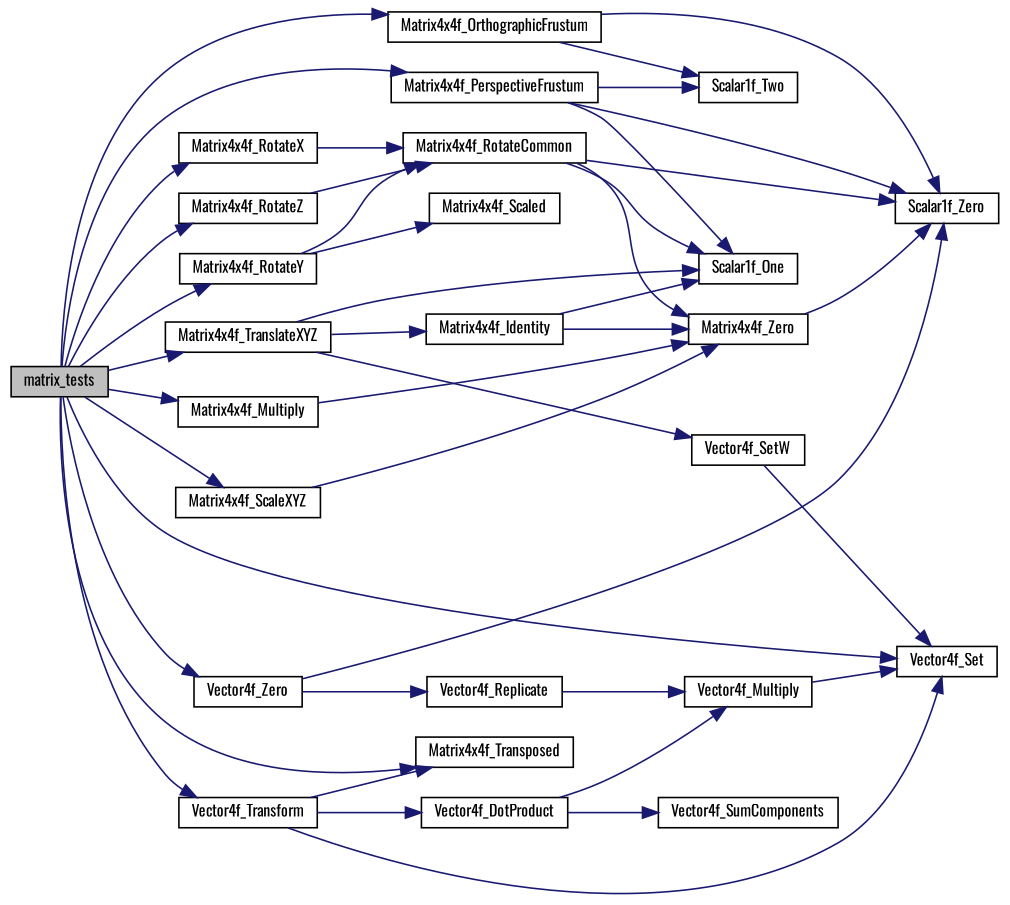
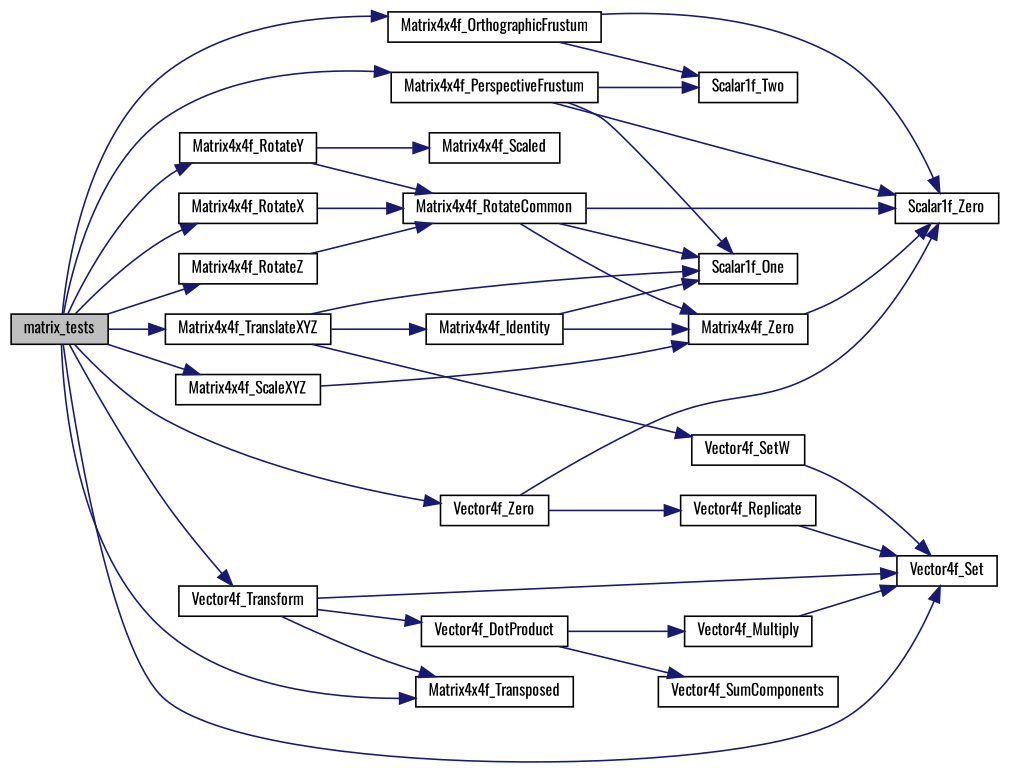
  digraph {
    fontname=Oswald
    rankdir=LR
    node [color=black fillcolor=white fontname=Oswald fontsize=10 shape=record style=filled]
    edge [color=midnightblue fontname=Oswald fontsize=10 labelfontname=Helvetica labelfontsize=10 style=solid]
    n1 [fillcolor=grey75 fontcolor=black height=0.2 label=matrix_tests width=0.4]
-   n2 [height=0.2 label=Matrix4x4f_Multiply width=0.4]
    n3 [height=0.2 label=Matrix4x4f_OrthographicFrustum width=0.4]
    n4 [height=0.2 label=Matrix4x4f_PerspectiveFrustum width=0.4]
    n5 [height=0.2 label=Matrix4x4f_RotateX width=0.4]
    n6 [height=0.2 label=Matrix4x4f_RotateY width=0.4]
    n7 [height=0.2 label=Matrix4x4f_RotateZ width=0.4]
    n8 [height=0.2 label=Matrix4x4f_ScaleXYZ width=0.4]
    n9 [height=0.2 label=Matrix4x4f_TranslateXYZ width=0.4]
    n10 [height=0.2 label=Vector4f_Set width=0.4]
    n11 [height=0.2 label=Matrix4x4f_Transposed width=0.4]
    n12 [height=0.2 label=Vector4f_Transform width=0.4]
    n13 [height=0.2 label=Vector4f_Zero width=0.4]
    n14 [height=0.2 label=Matrix4x4f_Zero width=0.4]
    n15 [height=0.2 label=Scalar1f_Zero width=0.4]
    n16 [height=0.2 label=Scalar1f_Two width=0.4]
    n17 [height=0.2 label=Scalar1f_One width=0.4]
    n18 [height=0.2 label=Matrix4x4f_RotateCommon width=0.4]
    n19 [height=0.2 label=Matrix4x4f_Scaled width=0.4]
    n20 [height=0.2 label=Matrix4x4f_Identity width=0.4]
    n21 [height=0.2 label=Vector4f_SetW width=0.4]
    n22 [height=0.2 label=Vector4f_DotProduct width=0.4]
    n23 [height=0.2 label=Vector4f_Replicate width=0.4]
    n24 [height=0.2 label=Vector4f_Multiply width=0.4]
    n25 [height=0.2 label=Vector4f_SumComponents width=0.4]
-   n1 -> n2
    n1 -> n3
    n1 -> n4
    n1 -> n5
    n1 -> n6
    n1 -> n7
    n1 -> n8
    n1 -> n9
    n1 -> n10
    n1 -> n11
    n1 -> n12
    n1 -> n13
-   n2 -> n14
    n3 -> n15
    n3 -> n16
    n4 -> n15
    n4 -> n16
    n4 -> n17
    n5 -> n18
    n6 -> n18
    n6 -> n19
    n7 -> n18
    n8 -> n14
    n9 -> n17
    n9 -> n20
    n9 -> n21
    n12 -> n10
    n12 -> n11
    n12 -> n22
    n13 -> n15
    n13 -> n23
    n14 -> n15
    n18 -> n14
    n18 -> n15
    n18 -> n17
    n20 -> n14
    n20 -> n17
    n21 -> n10
    n22 -> n24
    n22 -> n25
-   n23 -> n24
+   n23 -> n10
    n24 -> n10
  }
